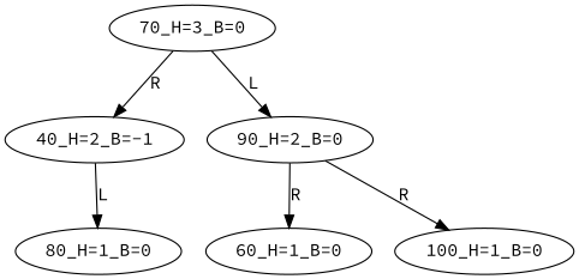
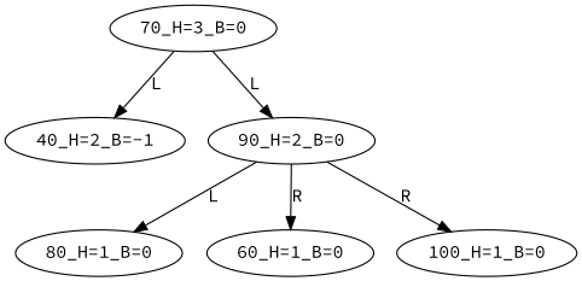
  digraph {
    fontname="Source Code Pro"
    node [fontname="Source Code Pro"]
    edge [fontname="Source Code Pro"]
    "70_H=3_B=0"
    "40_H=2_B=-1"
    "90_H=2_B=0"
    "60_H=1_B=0"
    "80_H=1_B=0"
    "100_H=1_B=0"
-   "70_H=3_B=0" -> "40_H=2_B=-1" [label=R]
+   "70_H=3_B=0" -> "40_H=2_B=-1" [label=L]
    "70_H=3_B=0" -> "90_H=2_B=0" [label=L]
    "90_H=2_B=0" -> "60_H=1_B=0" [label=R]
-   "40_H=2_B=-1" -> "80_H=1_B=0" [label=L]
+   "90_H=2_B=0" -> "80_H=1_B=0" [label=L]
    "90_H=2_B=0" -> "100_H=1_B=0" [label=R]
  }
